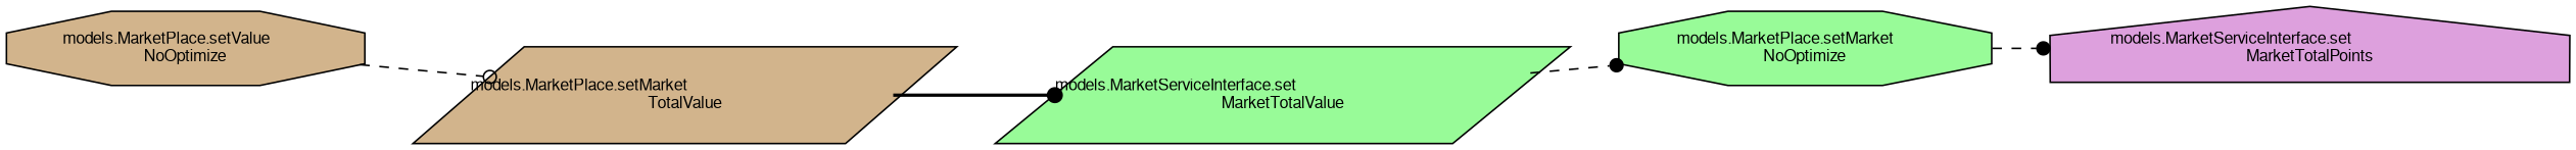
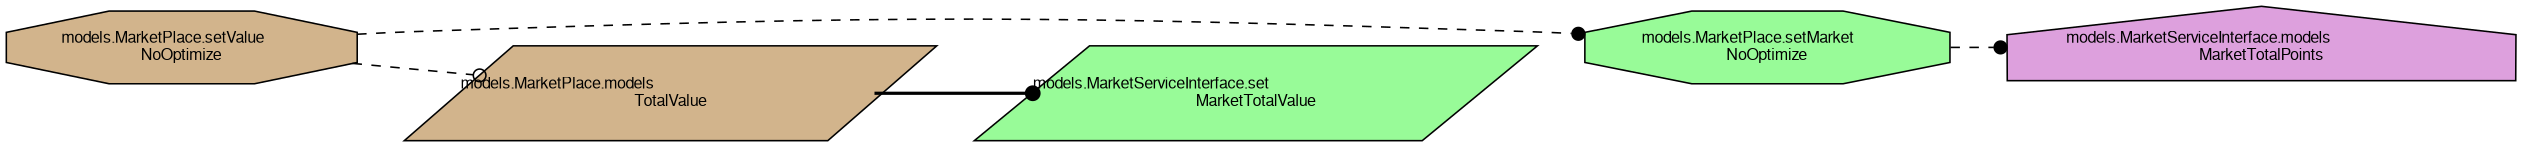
  digraph {
    rankdir=LR
    node [color=black fillcolor=tan fontname=FreeSans fontsize=10 shape=octagon style=filled]
    edge [arrowhead=dot color=black fontname=FreeSans fontsize=10 labelfontname=FreeSans labelfontsize=10 style=dashed]
    n1 [fontcolor=black height=0.2 label="models.MarketPlace.setValue\lNoOptimize" width=0.4]
    n2 [fillcolor=palegreen height=0.2 label="models.MarketPlace.setMarket\lNoOptimize" width=0.4]
-   n3 [height=0.2 label="models.MarketPlace.setMarket\lTotalValue" shape=parallelogram width=0.4]
-   n4 [fillcolor=plum height=0.2 label="models.MarketServiceInterface.set\lMarketTotalPoints" shape=house width=0.4]
+   n3 [height=0.2 label="models.MarketPlace.models\lTotalValue" shape=parallelogram width=0.4]
+   n4 [fillcolor=plum height=0.2 label="models.MarketServiceInterface.models\lMarketTotalPoints" shape=house width=0.4]
    n5 [fillcolor=palegreen height=0.2 label="models.MarketServiceInterface.set\lMarketTotalValue" shape=parallelogram width=0.4]
-   n5 -> n2
+   n1 -> n2
    n1 -> n3 [arrowhead=odot]
    n2 -> n4
    n3 -> n5 [style=bold]
  }
